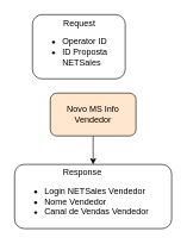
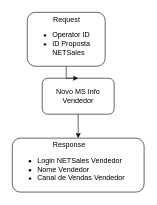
  <mxCell id="0" />
  <mxCell id="1" parent="0" />
  <mxCell id="2" value="" style="edgeStyle=orthogonalEdgeStyle;rounded=0;orthogonalLoop=1;jettySize=auto;html=1;" edge="1" parent="1" source="3" target="6"><mxGeometry relative="1" as="geometry" /></mxCell>
- <mxCell id="3" value="Novo MS Info Vendedor" style="rounded=1;whiteSpace=wrap;html=1;fillColor=#ffe6cc;" vertex="1" parent="1"><mxGeometry x="70" y="130" width="120" height="60" as="geometry" /></mxCell>
+ <mxCell id="3" value="Novo MS Info Vendedor" style="rounded=1;whiteSpace=wrap;html=1;" vertex="1" parent="1"><mxGeometry x="70" y="130" width="120" height="60" as="geometry" /></mxCell>
+ <mxCell id="4" style="edgeStyle=orthogonalEdgeStyle;rounded=0;orthogonalLoop=1;jettySize=auto;html=1;entryX=0.5;entryY=0;entryDx=0;entryDy=0;" edge="1" parent="1" source="5" target="3"><mxGeometry relative="1" as="geometry" /></mxCell>
  <mxCell id="5" value="&lt;div style=&quot;text-align: center;&quot;&gt;&lt;span style=&quot;background-color: initial;&quot;&gt;Request&lt;/span&gt;&lt;/div&gt;&lt;ul&gt;&lt;li&gt;Operator ID&lt;/li&gt;&lt;li&gt;ID Proposta NETSales&lt;/li&gt;&lt;/ul&gt;" style="rounded=1;whiteSpace=wrap;html=1;align=left;" vertex="1" parent="1"><mxGeometry x="45" y="20" width="130" height="90" as="geometry" /></mxCell>
  <mxCell id="6" value="&lt;div style=&quot;text-align: center;&quot;&gt;&lt;span style=&quot;background-color: initial;&quot;&gt;Response&lt;/span&gt;&lt;/div&gt;&lt;ul&gt;&lt;li&gt;&lt;span style=&quot;background-color: initial;&quot;&gt;Login NETSales Vendedor&lt;/span&gt;&lt;/li&gt;&lt;li&gt;&lt;span style=&quot;background-color: initial;&quot;&gt;Nome Vendedor&lt;/span&gt;&lt;/li&gt;&lt;li&gt;&lt;span style=&quot;background-color: initial;&quot;&gt;Canal de Vendas Vendedor&lt;/span&gt;&lt;/li&gt;&lt;/ul&gt;" style="rounded=1;whiteSpace=wrap;html=1;align=left;" vertex="1" parent="1"><mxGeometry x="20" y="230" width="220" height="90" as="geometry" /></mxCell>
